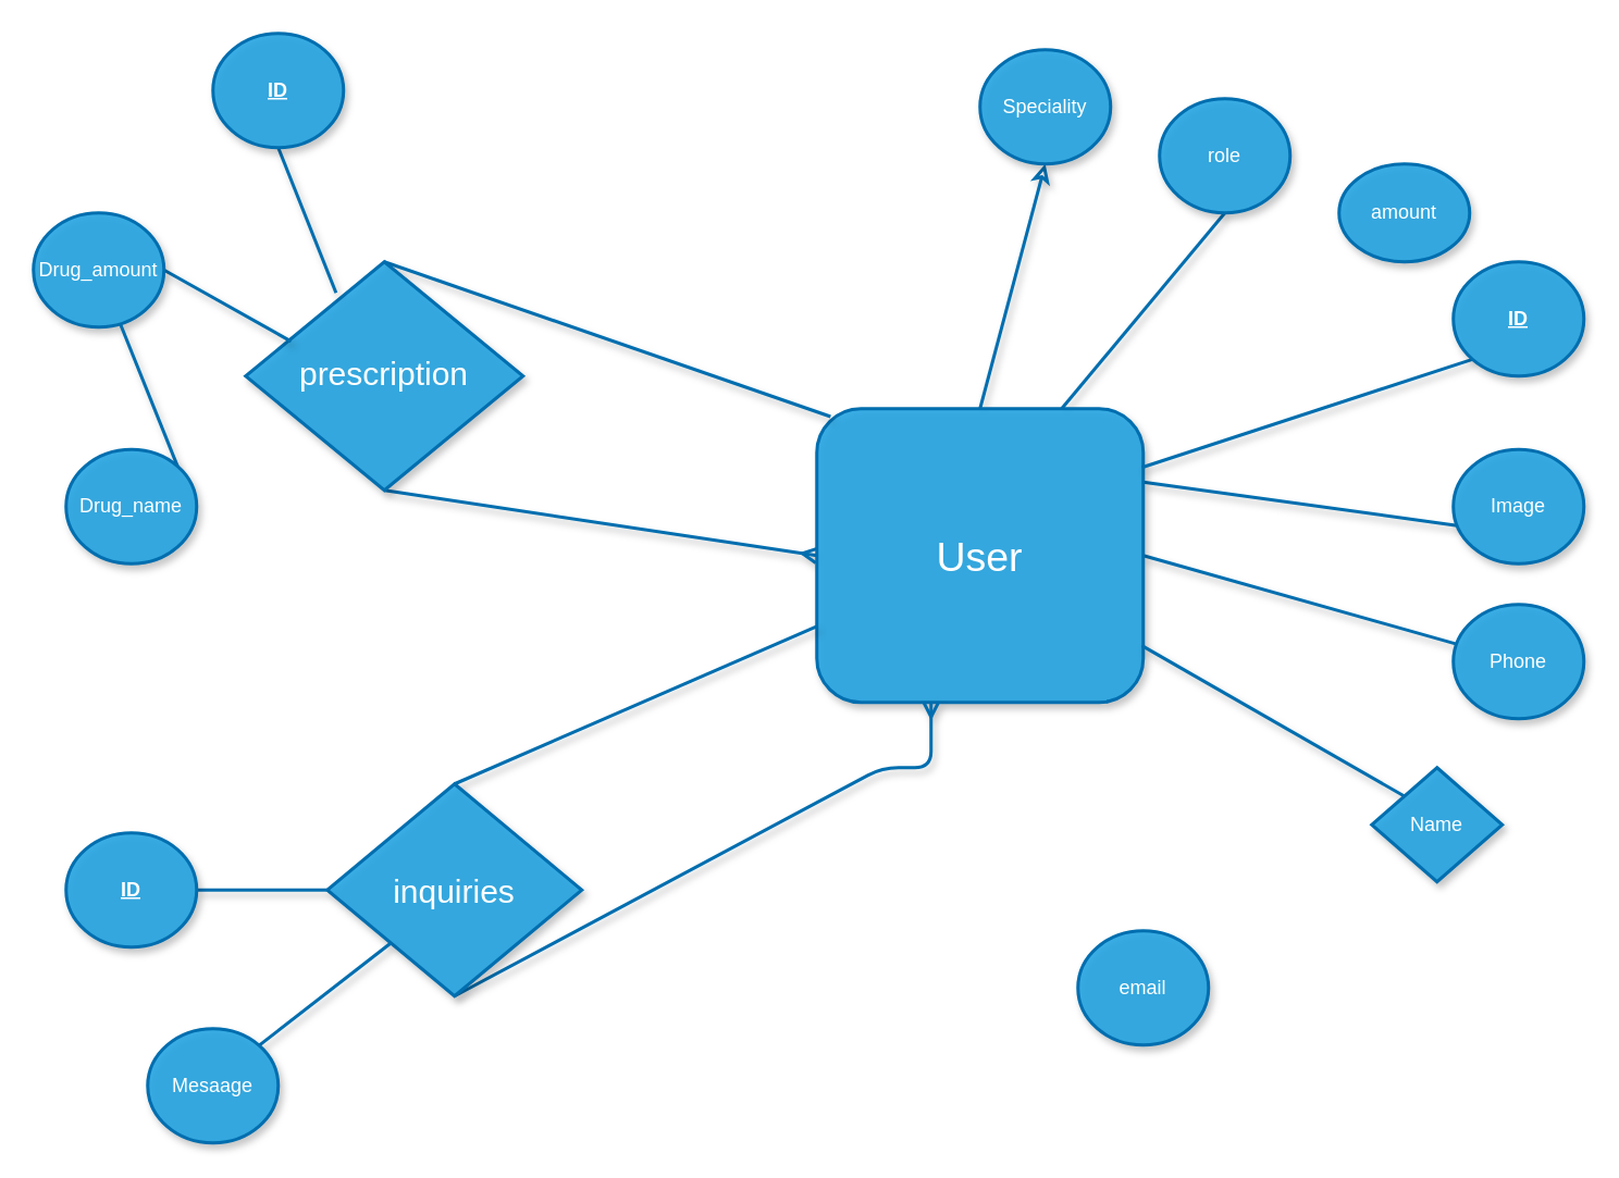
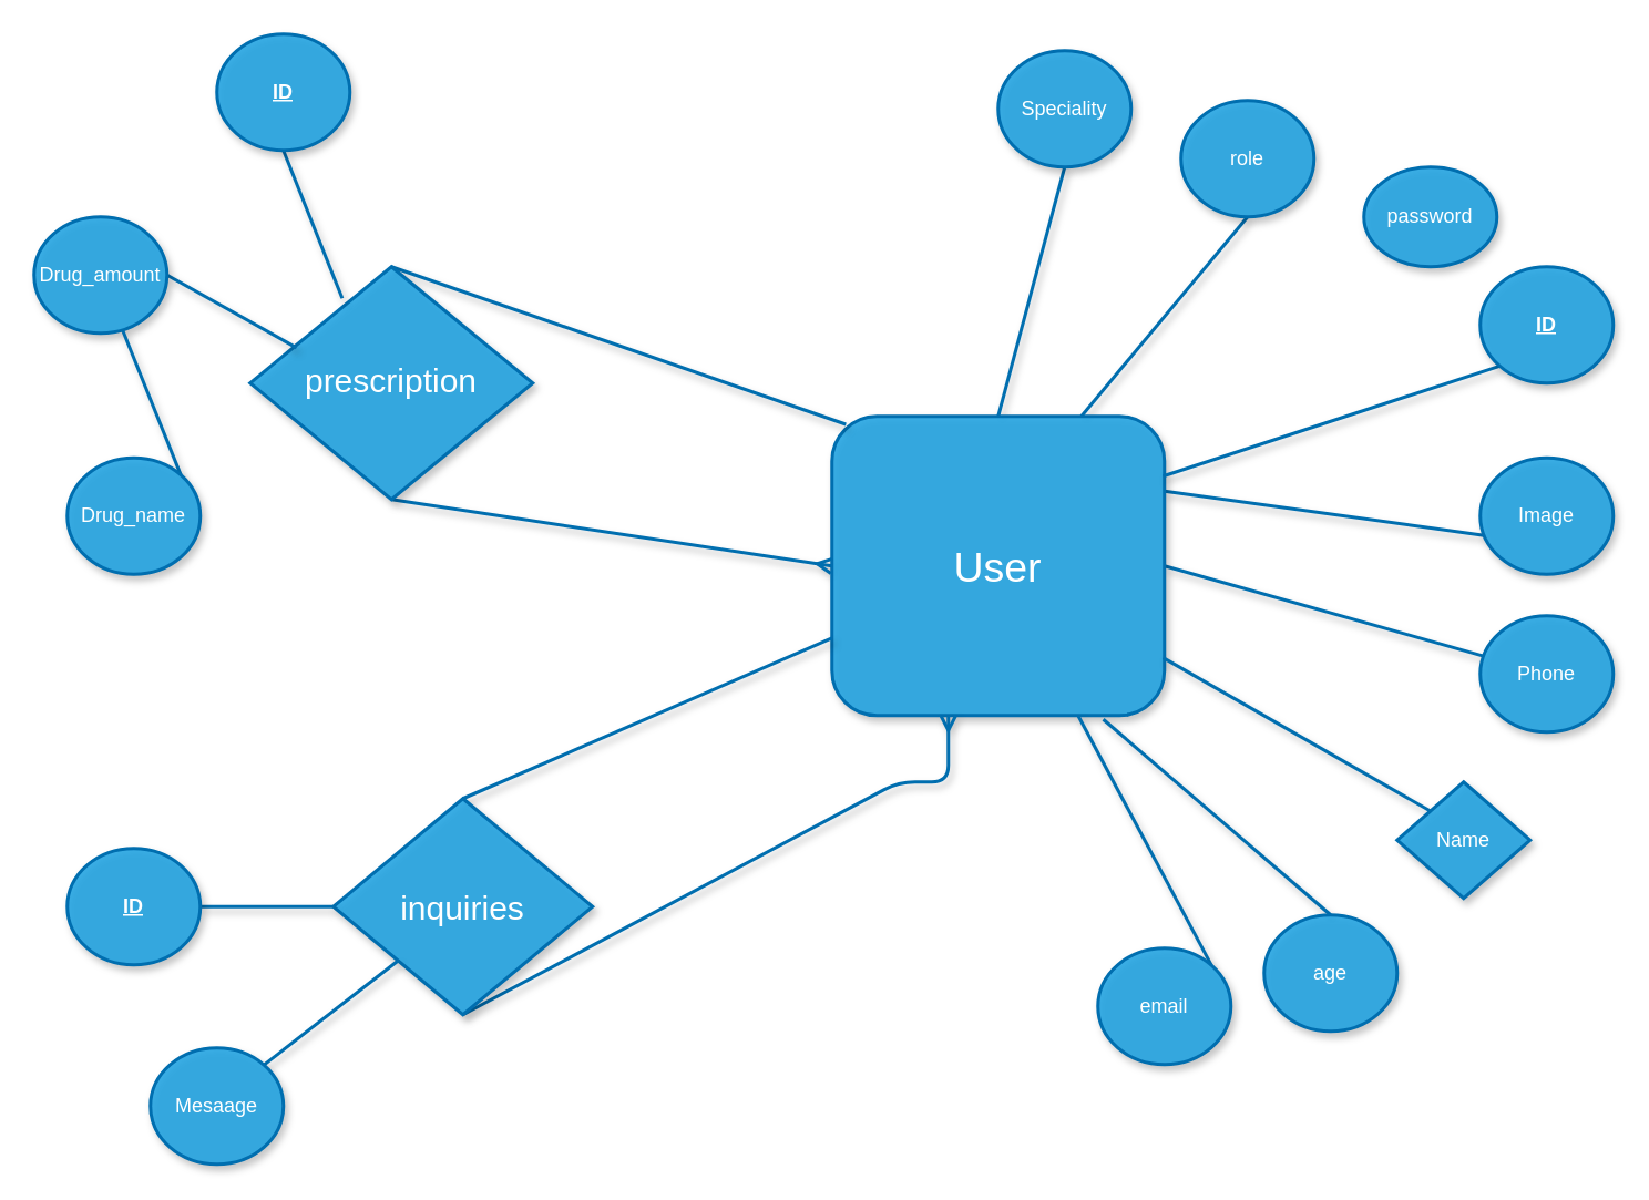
  <mxCell id="0" />
  <mxCell id="1" parent="0" />
- <mxCell id="2" style="edgeStyle=none;html=1;exitX=0.5;exitY=0;exitDx=0;exitDy=0;entryX=0.5;entryY=1;entryDx=0;entryDy=0;endArrow=classic;endFill=0;fillColor=#1ba1e2;strokeColor=#006EAF;strokeWidth=2;shadow=1;fillOpacity=85;" edge="1" parent="1" source="7" target="12"><mxGeometry relative="1" as="geometry" /></mxCell>
+ <mxCell id="2" style="edgeStyle=none;html=1;exitX=0.5;exitY=0;exitDx=0;exitDy=0;entryX=0.5;entryY=1;entryDx=0;entryDy=0;endArrow=none;endFill=0;fillColor=#1ba1e2;strokeColor=#006EAF;strokeWidth=2;shadow=1;fillOpacity=85;" edge="1" parent="1" source="7" target="12"><mxGeometry relative="1" as="geometry" /></mxCell>
  <mxCell id="3" style="edgeStyle=none;html=1;exitX=0.75;exitY=0;exitDx=0;exitDy=0;entryX=0.5;entryY=1;entryDx=0;entryDy=0;endArrow=none;endFill=0;fillColor=#1ba1e2;strokeColor=#006EAF;strokeWidth=2;shadow=1;fillOpacity=85;" edge="1" parent="1" source="7" target="8"><mxGeometry relative="1" as="geometry" /></mxCell>
  <mxCell id="4" style="edgeStyle=none;html=1;exitX=1;exitY=0.5;exitDx=0;exitDy=0;endArrow=none;endFill=0;fillColor=#1ba1e2;strokeColor=#006EAF;strokeWidth=2;shadow=1;fillOpacity=85;" edge="1" parent="1" source="7" target="16"><mxGeometry relative="1" as="geometry" /></mxCell>
  <mxCell id="5" style="edgeStyle=none;html=1;exitX=1;exitY=0.25;exitDx=0;exitDy=0;entryX=0.03;entryY=0.666;entryDx=0;entryDy=0;entryPerimeter=0;endArrow=none;endFill=0;fillColor=#1ba1e2;strokeColor=#006EAF;strokeWidth=2;shadow=1;fillOpacity=85;" edge="1" parent="1" source="7" target="15"><mxGeometry relative="1" as="geometry" /></mxCell>
  <mxCell id="6" style="edgeStyle=none;html=1;exitX=0;exitY=0.5;exitDx=0;exitDy=0;entryX=0.5;entryY=1;entryDx=0;entryDy=0;endArrow=none;endFill=0;startArrow=ERmany;startFill=0;strokeWidth=2;fillColor=#1ba1e2;strokeColor=#006EAF;shadow=1;fillOpacity=85;" edge="1" parent="1" source="7" target="22"><mxGeometry relative="1" as="geometry" /></mxCell>
  <mxCell id="7" value="&lt;font style=&quot;font-size: 25px;&quot;&gt;User&lt;/font&gt;" style="rounded=1;whiteSpace=wrap;html=1;fillColor=#1ba1e2;fontColor=#ffffff;strokeColor=#006EAF;strokeWidth=2;shadow=1;fillOpacity=85;" vertex="1" parent="1"><mxGeometry x="500" y="250" width="200" height="180" as="geometry" /></mxCell>
  <mxCell id="8" value="role" style="ellipse;whiteSpace=wrap;html=1;fillColor=#1ba1e2;fontColor=#ffffff;strokeColor=#006EAF;strokeWidth=2;shadow=1;fillOpacity=85;" vertex="1" parent="1"><mxGeometry x="710" y="60" width="80" height="70" as="geometry" /></mxCell>
  <mxCell id="9" style="edgeStyle=none;html=1;exitX=0;exitY=1;exitDx=0;exitDy=0;entryX=0.996;entryY=0.2;entryDx=0;entryDy=0;entryPerimeter=0;endArrow=none;endFill=0;fillColor=#1ba1e2;strokeColor=#006EAF;strokeWidth=2;shadow=1;fillOpacity=85;" edge="1" parent="1" source="10" target="7"><mxGeometry relative="1" as="geometry" /></mxCell>
  <mxCell id="10" value="&lt;b&gt;&lt;u&gt;ID&lt;/u&gt;&lt;/b&gt;" style="ellipse;whiteSpace=wrap;html=1;fillColor=#1ba1e2;fontColor=#ffffff;strokeColor=#006EAF;strokeWidth=2;shadow=1;fillOpacity=85;" vertex="1" parent="1"><mxGeometry x="890" y="160" width="80" height="70" as="geometry" /></mxCell>
- <mxCell id="11" value="amount" style="ellipse;whiteSpace=wrap;html=1;fillColor=#1ba1e2;fontColor=#ffffff;strokeColor=#006EAF;strokeWidth=2;shadow=1;fillOpacity=85;" vertex="1" parent="1"><mxGeometry x="820" y="100" width="80" height="60" as="geometry" /></mxCell>
+ <mxCell id="11" value="password" style="ellipse;whiteSpace=wrap;html=1;fillColor=#1ba1e2;fontColor=#ffffff;strokeColor=#006EAF;strokeWidth=2;shadow=1;fillOpacity=85;" vertex="1" parent="1"><mxGeometry x="820" y="100" width="80" height="60" as="geometry" /></mxCell>
  <mxCell id="12" value="Speciality" style="ellipse;whiteSpace=wrap;html=1;fillColor=#1ba1e2;fontColor=#ffffff;strokeColor=#006EAF;strokeWidth=2;shadow=1;fillOpacity=85;" vertex="1" parent="1"><mxGeometry x="600" y="30" width="80" height="70" as="geometry" /></mxCell>
  <mxCell id="13" style="edgeStyle=none;html=1;exitX=0;exitY=0;exitDx=0;exitDy=0;entryX=0.996;entryY=0.807;entryDx=0;entryDy=0;entryPerimeter=0;endArrow=none;endFill=0;fillColor=#1ba1e2;strokeColor=#006EAF;strokeWidth=2;shadow=1;fillOpacity=85;" edge="1" parent="1" source="14" target="7"><mxGeometry relative="1" as="geometry" /></mxCell>
  <mxCell id="14" value="Name" style="rhombus;whiteSpace=wrap;html=1;fillColor=#1ba1e2;fontColor=#ffffff;strokeColor=#006EAF;strokeWidth=2;shadow=1;fillOpacity=85;" vertex="1" parent="1"><mxGeometry x="840" y="470" width="80" height="70" as="geometry" /></mxCell>
  <mxCell id="15" value="Image" style="ellipse;whiteSpace=wrap;html=1;fillColor=#1ba1e2;fontColor=#ffffff;strokeColor=#006EAF;strokeWidth=2;shadow=1;fillOpacity=85;" vertex="1" parent="1"><mxGeometry x="890" y="275" width="80" height="70" as="geometry" /></mxCell>
  <mxCell id="16" value="Phone" style="ellipse;whiteSpace=wrap;html=1;fillColor=#1ba1e2;fontColor=#ffffff;strokeColor=#006EAF;strokeWidth=2;shadow=1;fillOpacity=85;" vertex="1" parent="1"><mxGeometry x="890" y="370" width="80" height="70" as="geometry" /></mxCell>
+ <mxCell id="17" style="edgeStyle=none;html=1;exitX=0.5;exitY=0;exitDx=0;exitDy=0;entryX=0.816;entryY=1.013;entryDx=0;entryDy=0;entryPerimeter=0;endArrow=none;endFill=0;fillColor=#1ba1e2;strokeColor=#006EAF;strokeWidth=2;shadow=1;fillOpacity=85;" edge="1" parent="1" source="18" target="7"><mxGeometry relative="1" as="geometry" /></mxCell>
+ <mxCell id="18" value="age" style="ellipse;whiteSpace=wrap;html=1;fillColor=#1ba1e2;fontColor=#ffffff;strokeColor=#006EAF;strokeWidth=2;shadow=1;fillOpacity=85;" vertex="1" parent="1"><mxGeometry x="760" y="550" width="80" height="70" as="geometry" /></mxCell>
+ <mxCell id="19" style="edgeStyle=none;html=1;exitX=1;exitY=0;exitDx=0;exitDy=0;endArrow=none;endFill=0;fillColor=#1ba1e2;strokeColor=#006EAF;strokeWidth=2;shadow=1;fillOpacity=85;" edge="1" parent="1" source="20" target="7"><mxGeometry relative="1" as="geometry" /></mxCell>
  <mxCell id="20" value="email" style="ellipse;whiteSpace=wrap;html=1;fillColor=#1ba1e2;fontColor=#ffffff;strokeColor=#006EAF;strokeWidth=2;shadow=1;fillOpacity=85;" vertex="1" parent="1"><mxGeometry x="660" y="570" width="80" height="70" as="geometry" /></mxCell>
  <mxCell id="21" style="edgeStyle=none;html=1;exitX=0.5;exitY=0;exitDx=0;exitDy=0;entryX=0.042;entryY=0.027;entryDx=0;entryDy=0;entryPerimeter=0;endArrow=none;endFill=0;startArrow=none;startFill=0;fillColor=#1ba1e2;strokeColor=#006EAF;strokeWidth=2;shadow=1;fillOpacity=85;" edge="1" parent="1" source="22" target="7"><mxGeometry relative="1" as="geometry" /></mxCell>
  <mxCell id="22" value="&lt;p style=&quot;line-height: 100%;&quot;&gt;&lt;font style=&quot;font-size: 20px;&quot;&gt;prescription&lt;/font&gt;&lt;/p&gt;" style="rhombus;whiteSpace=wrap;html=1;fillColor=#1ba1e2;fontColor=#ffffff;strokeColor=#006EAF;strokeWidth=2;shadow=1;fillOpacity=85;" vertex="1" parent="1"><mxGeometry x="150" y="160" width="170" height="140" as="geometry" /></mxCell>
  <mxCell id="23" style="edgeStyle=none;html=1;exitX=0.5;exitY=1;exitDx=0;exitDy=0;entryX=0.35;entryY=1;entryDx=0;entryDy=0;entryPerimeter=0;endArrow=ERmany;endFill=0;fillColor=#1ba1e2;strokeColor=#006EAF;strokeWidth=2;shadow=1;fillOpacity=85;" edge="1" parent="1" source="25" target="7"><mxGeometry relative="1" as="geometry"><Array as="points"><mxPoint x="540" y="470" /><mxPoint x="570" y="470" /></Array></mxGeometry></mxCell>
  <mxCell id="24" style="edgeStyle=none;sketch=0;html=1;exitX=0.5;exitY=0;exitDx=0;exitDy=0;shadow=1;strokeWidth=2;fontSize=25;startArrow=none;startFill=0;endArrow=none;endFill=0;fillColor=#1ba1e2;strokeColor=#006EAF;" edge="1" parent="1" source="25" target="7"><mxGeometry relative="1" as="geometry" /></mxCell>
  <mxCell id="25" value="&lt;font style=&quot;font-size: 20px;&quot;&gt;inquiries&lt;/font&gt;" style="rhombus;whiteSpace=wrap;html=1;fillColor=#1ba1e2;fontColor=#ffffff;strokeColor=#006EAF;strokeWidth=2;shadow=1;fillOpacity=85;" vertex="1" parent="1"><mxGeometry x="200" y="480" width="156" height="130" as="geometry" /></mxCell>
  <mxCell id="26" style="edgeStyle=none;html=1;exitX=0.5;exitY=1;exitDx=0;exitDy=0;entryX=0.326;entryY=0.136;entryDx=0;entryDy=0;entryPerimeter=0;fontSize=25;endArrow=none;endFill=0;fillColor=#1ba1e2;strokeColor=#006EAF;strokeWidth=2;shadow=1;fillOpacity=85;" edge="1" parent="1" source="27" target="22"><mxGeometry relative="1" as="geometry" /></mxCell>
  <mxCell id="27" value="&lt;b&gt;&lt;u&gt;ID&lt;/u&gt;&lt;/b&gt;" style="ellipse;whiteSpace=wrap;html=1;fillColor=#1ba1e2;fontColor=#ffffff;strokeColor=#006EAF;strokeWidth=2;shadow=1;fillOpacity=85;" vertex="1" parent="1"><mxGeometry x="130" y="20" width="80" height="70" as="geometry" /></mxCell>
  <mxCell id="28" style="edgeStyle=none;html=1;exitX=1;exitY=0.5;exitDx=0;exitDy=0;entryX=0.164;entryY=0.348;entryDx=0;entryDy=0;entryPerimeter=0;fontSize=25;endArrow=none;endFill=0;fillColor=#1ba1e2;strokeColor=#006EAF;strokeWidth=2;shadow=1;fillOpacity=85;" edge="1" parent="1" source="29" target="22"><mxGeometry relative="1" as="geometry" /></mxCell>
  <mxCell id="29" value="Drug_amount" style="ellipse;whiteSpace=wrap;html=1;fillColor=#1ba1e2;fontColor=#ffffff;strokeColor=#006EAF;strokeWidth=2;shadow=1;fillOpacity=85;" vertex="1" parent="1"><mxGeometry x="20" y="130" width="80" height="70" as="geometry" /></mxCell>
  <mxCell id="30" style="edgeStyle=none;html=1;exitX=1;exitY=0;exitDx=0;exitDy=0;fontSize=25;endArrow=none;endFill=0;fillColor=#1ba1e2;strokeColor=#006EAF;strokeWidth=2;shadow=1;fillOpacity=85;" edge="1" parent="1" source="31" target="29"><mxGeometry relative="1" as="geometry" /></mxCell>
  <mxCell id="31" value="Drug_name" style="ellipse;whiteSpace=wrap;html=1;fillColor=#1ba1e2;fontColor=#ffffff;strokeColor=#006EAF;strokeWidth=2;shadow=1;fillOpacity=85;" vertex="1" parent="1"><mxGeometry y="275" width="80" height="70" as="geometry" x="40" /></mxCell>
  <mxCell id="32" style="edgeStyle=none;html=1;exitX=1;exitY=0;exitDx=0;exitDy=0;entryX=0;entryY=1;entryDx=0;entryDy=0;fontSize=25;endArrow=none;endFill=0;fillColor=#1ba1e2;strokeColor=#006EAF;strokeWidth=2;shadow=1;fillOpacity=85;" edge="1" parent="1" source="33" target="25"><mxGeometry relative="1" as="geometry" /></mxCell>
  <mxCell id="33" value="Mesaage" style="ellipse;whiteSpace=wrap;html=1;fillColor=#1ba1e2;fontColor=#ffffff;strokeColor=#006EAF;strokeWidth=2;shadow=1;fillOpacity=85;" vertex="1" parent="1"><mxGeometry x="90" y="630" width="80" height="70" as="geometry" /></mxCell>
  <mxCell id="34" style="edgeStyle=none;html=1;exitX=1;exitY=0.5;exitDx=0;exitDy=0;entryX=0;entryY=0.5;entryDx=0;entryDy=0;fontSize=25;endArrow=none;endFill=0;fillColor=#1ba1e2;strokeColor=#006EAF;strokeWidth=2;shadow=1;fillOpacity=85;" edge="1" parent="1" source="35" target="25"><mxGeometry relative="1" as="geometry" /></mxCell>
  <mxCell id="35" value="&lt;b&gt;&lt;u&gt;ID&lt;/u&gt;&lt;/b&gt;" style="ellipse;whiteSpace=wrap;html=1;fillColor=#1ba1e2;fontColor=#ffffff;strokeColor=#006EAF;strokeWidth=2;shadow=1;fillOpacity=85;" vertex="1" parent="1"><mxGeometry y="510" width="80" height="70" as="geometry" x="40" /></mxCell>
